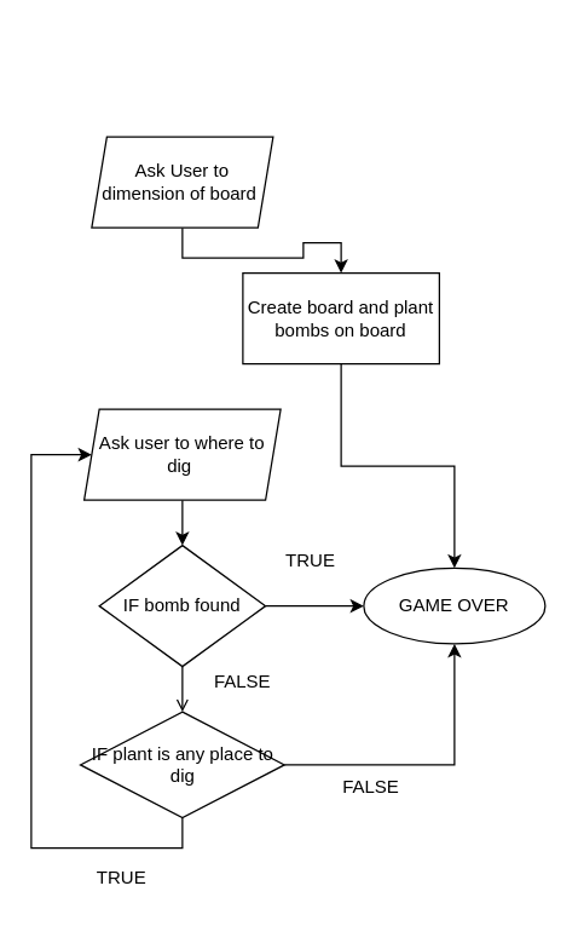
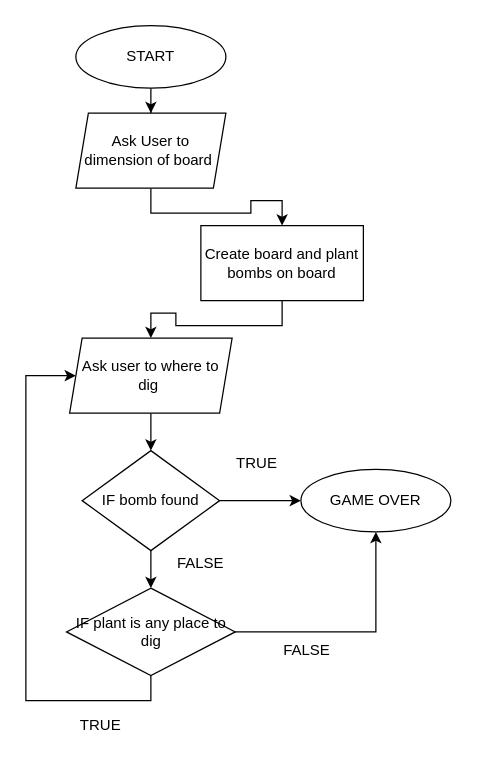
  <mxCell id="0" />
  <mxCell id="1" parent="0" />
+ <mxCell id="2" value="" style="edgeStyle=orthogonalEdgeStyle;rounded=0;orthogonalLoop=1;jettySize=auto;html=1;" edge="1" parent="1" source="3" target="5"><mxGeometry relative="1" as="geometry" /></mxCell>
+ <mxCell id="3" value="START" style="ellipse;whiteSpace=wrap;html=1;" vertex="1" parent="1"><mxGeometry x="60" y="20" width="120" height="50" as="geometry" /></mxCell>
  <mxCell id="4" value="" style="edgeStyle=orthogonalEdgeStyle;rounded=0;orthogonalLoop=1;jettySize=auto;html=1;" edge="1" parent="1" source="5" target="7"><mxGeometry relative="1" as="geometry" /></mxCell>
  <mxCell id="5" value="Ask User to dimension of board&amp;nbsp;" style="shape=parallelogram;perimeter=parallelogramPerimeter;whiteSpace=wrap;html=1;fixedSize=1;size=10;" vertex="1" parent="1"><mxGeometry x="60" y="90" width="120" height="60" as="geometry" /></mxCell>
- <mxCell id="6" value="" style="edgeStyle=orthogonalEdgeStyle;rounded=0;orthogonalLoop=1;jettySize=auto;html=1;" edge="1" parent="1" source="7" target="13"><mxGeometry relative="1" as="geometry" /></mxCell>
+ <mxCell id="6" value="" style="edgeStyle=orthogonalEdgeStyle;rounded=0;orthogonalLoop=1;jettySize=auto;html=1;" edge="1" parent="1" source="7" target="9"><mxGeometry relative="1" as="geometry" /></mxCell>
  <mxCell id="7" value="Create board and plant bombs on board" style="rounded=0;whiteSpace=wrap;html=1;" vertex="1" parent="1"><mxGeometry x="160" y="180" width="130" height="60" as="geometry" /></mxCell>
  <mxCell id="8" value="" style="edgeStyle=orthogonalEdgeStyle;rounded=0;orthogonalLoop=1;jettySize=auto;html=1;" edge="1" parent="1" source="9" target="12"><mxGeometry relative="1" as="geometry" /></mxCell>
  <mxCell id="9" value="Ask user to where to dig&amp;nbsp;" style="shape=parallelogram;perimeter=parallelogramPerimeter;whiteSpace=wrap;html=1;fixedSize=1;size=10;" vertex="1" parent="1"><mxGeometry x="55" y="270" width="130" height="60" as="geometry" /></mxCell>
  <mxCell id="10" value="" style="edgeStyle=orthogonalEdgeStyle;rounded=0;orthogonalLoop=1;jettySize=auto;html=1;fontFamily=Helvetica;" edge="1" parent="1" source="12" target="13"><mxGeometry relative="1" as="geometry" /></mxCell>
- <mxCell id="11" value="" style="edgeStyle=orthogonalEdgeStyle;rounded=0;orthogonalLoop=1;jettySize=auto;html=1;fontFamily=Helvetica;endArrow=open;" edge="1" parent="1" source="12" target="17"><mxGeometry relative="1" as="geometry" /></mxCell>
+ <mxCell id="11" value="" style="edgeStyle=orthogonalEdgeStyle;rounded=0;orthogonalLoop=1;jettySize=auto;html=1;fontFamily=Helvetica;" edge="1" parent="1" source="12" target="17"><mxGeometry relative="1" as="geometry" /></mxCell>
  <mxCell id="12" value="IF bomb found" style="rhombus;whiteSpace=wrap;html=1;" vertex="1" parent="1"><mxGeometry x="65" y="360" width="110" height="80" as="geometry" /></mxCell>
  <mxCell id="13" value="GAME OVER" style="ellipse;whiteSpace=wrap;html=1;" vertex="1" parent="1"><mxGeometry x="240" y="375" width="120" height="50" as="geometry" /></mxCell>
  <mxCell id="14" value="TRUE" style="text;html=1;strokeColor=none;fillColor=none;align=center;verticalAlign=middle;whiteSpace=wrap;rounded=0;fontFamily=Helvetica;" vertex="1" parent="1"><mxGeometry x="185" y="360" width="40" height="20" as="geometry" /></mxCell>
  <mxCell id="15" style="edgeStyle=orthogonalEdgeStyle;rounded=0;orthogonalLoop=1;jettySize=auto;html=1;exitX=0.5;exitY=1;exitDx=0;exitDy=0;entryX=0;entryY=0.5;entryDx=0;entryDy=0;fontFamily=Helvetica;" edge="1" parent="1" source="17" target="9"><mxGeometry relative="1" as="geometry"><Array as="points"><mxPoint x="120" y="560" /><mxPoint x="20" y="560" /><mxPoint x="20" y="300" /></Array></mxGeometry></mxCell>
  <mxCell id="16" style="edgeStyle=orthogonalEdgeStyle;rounded=0;orthogonalLoop=1;jettySize=auto;html=1;exitX=1;exitY=0.5;exitDx=0;exitDy=0;entryX=0.5;entryY=1;entryDx=0;entryDy=0;fontFamily=Helvetica;" edge="1" parent="1" source="17" target="13"><mxGeometry relative="1" as="geometry" /></mxCell>
  <mxCell id="17" value="&lt;font style=&quot;font-size: 12px&quot;&gt;IF plant is any place to dig&lt;/font&gt;" style="rhombus;whiteSpace=wrap;html=1;fontFamily=Helvetica;" vertex="1" parent="1"><mxGeometry x="52.5" y="470" width="135" height="70" as="geometry" /></mxCell>
  <mxCell id="18" value="FALSE" style="text;html=1;strokeColor=none;fillColor=none;align=center;verticalAlign=middle;whiteSpace=wrap;rounded=0;fontFamily=Helvetica;" vertex="1" parent="1"><mxGeometry x="140" y="440" width="40" height="20" as="geometry" /></mxCell>
  <mxCell id="19" value="TRUE" style="text;html=1;strokeColor=none;fillColor=none;align=center;verticalAlign=middle;whiteSpace=wrap;rounded=0;fontFamily=Helvetica;" vertex="1" parent="1"><mxGeometry x="60" y="570" width="40" height="20" as="geometry" /></mxCell>
  <mxCell id="20" value="FALSE" style="text;html=1;strokeColor=none;fillColor=none;align=center;verticalAlign=middle;whiteSpace=wrap;rounded=0;fontFamily=Helvetica;" vertex="1" parent="1"><mxGeometry x="225" y="510" width="40" height="20" as="geometry" /></mxCell>
